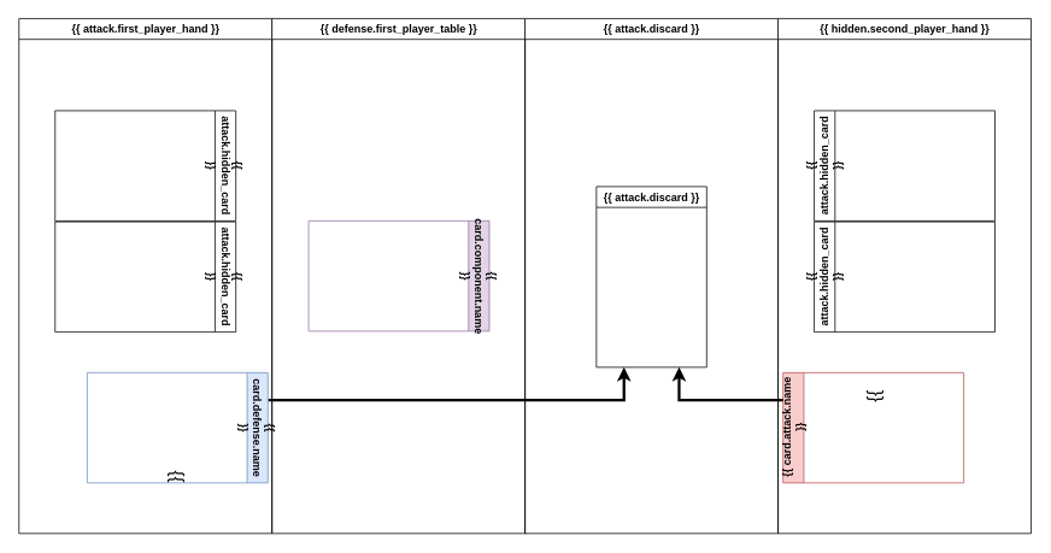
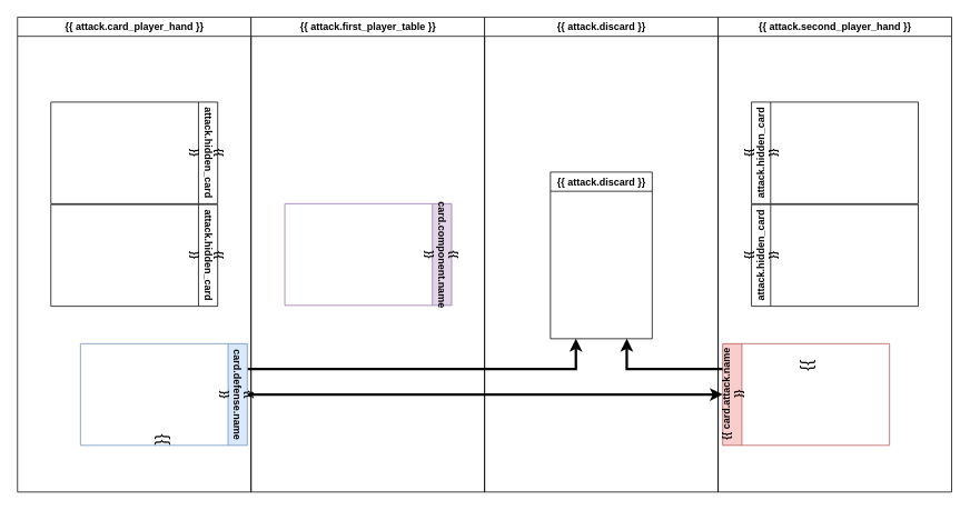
  <mxCell id="0" />
  <mxCell id="1" parent="0" />
- <mxCell id="2" value="{{ attack.first_player_hand }}" style="swimlane;whiteSpace=wrap" parent="1" vertex="1"><mxGeometry x="20.5" y="20" width="280" height="570" as="geometry" /></mxCell>
+ <mxCell id="2" value="{{ attack.card_player_hand }}" style="swimlane;whiteSpace=wrap" parent="1" vertex="1"><mxGeometry x="20.5" y="20" width="280" height="570" as="geometry" /></mxCell>
  <mxCell id="3" value="&lt;div&gt;{{ attack.hidden_card }}&lt;/div&gt;" style="swimlane;horizontal=0;whiteSpace=wrap;html=1;rotation=-180;" parent="2" vertex="1"><mxGeometry x="40" y="102" width="200" height="122" as="geometry" /></mxCell>
  <mxCell id="4" value="&lt;div&gt;{{ attack.hidden_card }}&lt;/div&gt;" style="swimlane;horizontal=0;whiteSpace=wrap;html=1;rotation=-180;" parent="2" vertex="1"><mxGeometry x="40" y="225" width="200" height="122" as="geometry" /></mxCell>
- <mxCell id="5" value="{{ defense.first_player_table }}" style="swimlane;whiteSpace=wrap" parent="1" vertex="1"><mxGeometry x="300.5" y="20" width="280" height="570" as="geometry" /></mxCell>
+ <mxCell id="5" value="{{ attack.first_player_table }}" style="swimlane;whiteSpace=wrap" parent="1" vertex="1"><mxGeometry x="300.5" y="20" width="280" height="570" as="geometry" /></mxCell>
  <mxCell id="6" value="&lt;div&gt;{{ card.component.name }}&lt;/div&gt;" style="swimlane;horizontal=0;whiteSpace=wrap;html=1;rotation=-180;fillColor=#e1d5e7;strokeColor=#9673a6;" parent="5" vertex="1"><mxGeometry x="40.5" y="224" width="200" height="122" as="geometry" /></mxCell>
  <mxCell id="7" value="&lt;div align=&quot;center&quot; style=&quot;font-size: 20px;&quot;&gt;&lt;font style=&quot;font-size: 20px;&quot;&gt;{{ card.component.types.backend }}&lt;br&gt;&lt;/font&gt;&lt;/div&gt;&lt;div align=&quot;center&quot;&gt;&lt;br&gt;&lt;/div&gt;" style="text;strokeColor=none;fillColor=none;align=center;verticalAlign=middle;spacingLeft=4;spacingRight=4;overflow=hidden;points=[[0,0.5],[1,0.5]];portConstraint=eastwest;rotatable=0;whiteSpace=wrap;html=1;rotation=-270;" parent="6" vertex="1"><mxGeometry x="26" y="46" width="140" height="30" as="geometry" /></mxCell>
  <mxCell id="8" value="{{ attack.discard }}" style="swimlane;whiteSpace=wrap" parent="1" vertex="1"><mxGeometry x="580.5" y="20" width="280" height="570" as="geometry" /></mxCell>
  <mxCell id="9" value="&lt;div&gt;{{ attack.discard }}&lt;/div&gt;" style="swimlane;horizontal=0;whiteSpace=wrap;html=1;rotation=90;" vertex="1" parent="8"><mxGeometry x="40" y="225" width="200" height="122" as="geometry" /></mxCell>
- <mxCell id="10" value="{{ hidden.second_player_hand }}" style="swimlane;whiteSpace=wrap" parent="1" vertex="1"><mxGeometry x="860.5" y="20" width="280" height="570" as="geometry" /></mxCell>
+ <mxCell id="10" value="{{ attack.second_player_hand }}" style="swimlane;whiteSpace=wrap" parent="1" vertex="1"><mxGeometry x="860.5" y="20" width="280" height="570" as="geometry" /></mxCell>
  <mxCell id="11" value="&lt;div&gt;{{ attack.hidden_card }}&lt;/div&gt;" style="swimlane;horizontal=0;whiteSpace=wrap;html=1;rotation=0;" parent="10" vertex="1"><mxGeometry x="40" y="102" width="200" height="122" as="geometry" /></mxCell>
  <mxCell id="12" value="&lt;div&gt;{{ attack.hidden_card }}&lt;/div&gt;" style="swimlane;horizontal=0;whiteSpace=wrap;html=1;rotation=0;" parent="10" vertex="1"><mxGeometry x="40" y="225" width="200" height="122" as="geometry" /></mxCell>
  <mxCell id="13" value="{{ card.attack.name }}" style="swimlane;horizontal=0;whiteSpace=wrap;html=1;rotation=0;fillColor=#f8cecc;strokeColor=#b85450;" parent="10" vertex="1"><mxGeometry x="5.5" y="392" width="200" height="122" as="geometry" /></mxCell>
  <mxCell id="14" value="&lt;div align=&quot;center&quot; style=&quot;font-size: 20px;&quot;&gt;&lt;font style=&quot;font-size: 20px;&quot;&gt;{{ card.attack.types.error }}&lt;br&gt;&lt;/font&gt;&lt;/div&gt;&lt;div align=&quot;center&quot;&gt;&lt;br&gt;&lt;/div&gt;" style="text;strokeColor=none;fillColor=none;align=center;verticalAlign=middle;spacingLeft=4;spacingRight=4;overflow=hidden;points=[[0,0.5],[1,0.5]];portConstraint=eastwest;rotatable=0;whiteSpace=wrap;html=1;rotation=-90;" parent="13" vertex="1"><mxGeometry x="30" y="46" width="140" height="30" as="geometry" /></mxCell>
+ <mxCell id="15" style="edgeStyle=orthogonalEdgeStyle;rounded=0;orthogonalLoop=1;jettySize=auto;html=1;exitX=0;exitY=0.5;exitDx=0;exitDy=0;entryX=0;entryY=0.5;entryDx=0;entryDy=0;strokeWidth=3;" edge="1" parent="1" source="17" target="13"><mxGeometry relative="1" as="geometry" /></mxCell>
  <mxCell id="16" style="edgeStyle=orthogonalEdgeStyle;rounded=0;orthogonalLoop=1;jettySize=auto;html=1;exitX=0;exitY=0.75;exitDx=0;exitDy=0;entryX=1;entryY=0.75;entryDx=0;entryDy=0;strokeWidth=3;" edge="1" parent="1" source="17" target="9"><mxGeometry relative="1" as="geometry" /></mxCell>
  <mxCell id="17" value="&lt;div&gt;{{ card.defense.name }}&lt;/div&gt;" style="swimlane;horizontal=0;whiteSpace=wrap;html=1;rotation=-180;fillColor=#dae8fc;strokeColor=#6c8ebf;" vertex="1" parent="1"><mxGeometry x="96" y="412" width="200" height="122" as="geometry" /></mxCell>
  <mxCell id="18" value="&lt;div align=&quot;center&quot; style=&quot;font-size: 20px;&quot;&gt;&lt;font style=&quot;font-size: 20px;&quot;&gt;{{ card.defense.types.escape }}&lt;br&gt;&lt;/font&gt;&lt;/div&gt;" style="text;strokeColor=none;fillColor=none;align=center;verticalAlign=middle;spacingLeft=4;spacingRight=4;overflow=hidden;points=[[0,0.5],[1,0.5]];portConstraint=eastwest;rotatable=0;whiteSpace=wrap;html=1;rotation=-270;" vertex="1" parent="17"><mxGeometry x="30" y="46" width="140" height="30" as="geometry" /></mxCell>
  <mxCell id="19" style="edgeStyle=orthogonalEdgeStyle;rounded=0;orthogonalLoop=1;jettySize=auto;html=1;exitX=0;exitY=0.25;exitDx=0;exitDy=0;entryX=1;entryY=0.25;entryDx=0;entryDy=0;strokeWidth=3;" edge="1" parent="1" source="13" target="9"><mxGeometry relative="1" as="geometry" /></mxCell>
